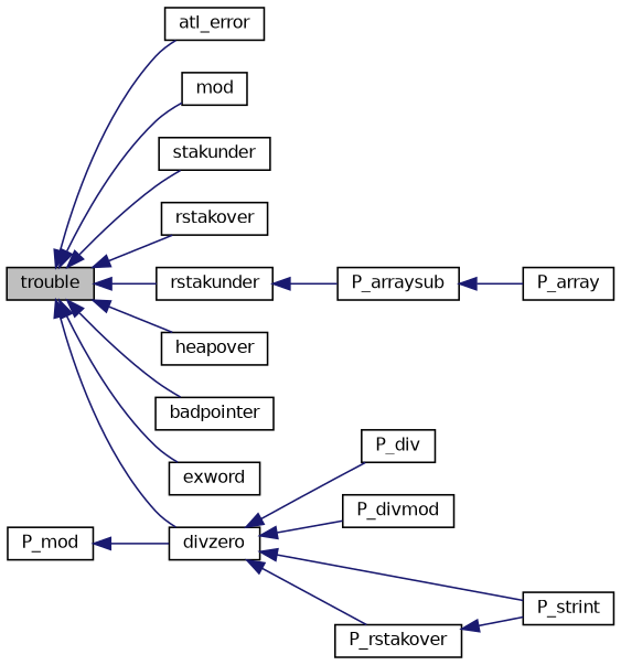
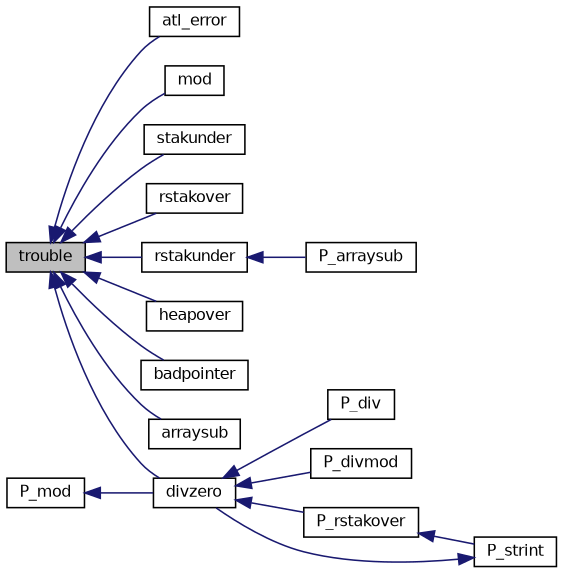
  digraph {
    rankdir=LR
    node [color=black fillcolor=white fontname=Helvetica fontsize=10 shape=record style=filled]
    edge [color=midnightblue dir=back fontname=Helvetica fontsize=10 labelfontname=Helvetica labelfontsize=10 style=solid]
    n1 [fillcolor=grey75 fontcolor=black height=0.2 label=trouble width=0.4]
    n2 [height=0.2 label=atl_error width=0.4]
    n3 [height=0.2 label=mod width=0.4]
    n4 [height=0.2 label=stakunder width=0.4]
    n5 [height=0.2 label=rstakover width=0.4]
    n6 [height=0.2 label=rstakunder width=0.4]
    n7 [height=0.2 label=heapover width=0.4]
    n8 [height=0.2 label=badpointer width=0.4]
    n9 [height=0.2 label=divzero width=0.4]
-   n10 [height=0.2 label=exword width=0.4]
+   n10 [height=0.2 label=arraysub width=0.4]
    n11 [height=0.2 label=P_arraysub width=0.4]
-   n12 [height=0.2 label=P_array width=0.4]
    n13 [height=0.2 label=P_div width=0.4]
    n14 [height=0.2 label=P_divmod width=0.4]
    n15 [height=0.2 label=P_strint width=0.4]
    n16 [height=0.2 label=P_rstakover width=0.4]
    n17 [height=0.2 label=P_mod width=0.4]
    n1 -> n2
    n1 -> n3
    n1 -> n4
    n1 -> n5
    n1 -> n6
    n1 -> n7
    n1 -> n8
    n1 -> n9
    n1 -> n10
    n6 -> n11
    n9 -> n13
    n9 -> n14
-   n9 -> n15
+   n15 -> n9
    n9 -> n16
-   n11 -> n12
    n16 -> n15
    n17 -> n9
  }
